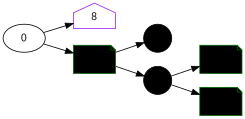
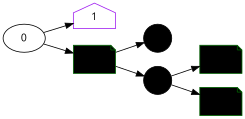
  strict digraph {
    rankdir=LR
    fontname=Ubuntu
    node [shape=note color=black fontname=Ubuntu fillcolor=black style=filled]
    edge [fontname=Ubuntu]
    0 [shape=ellipse fillcolor="" style=""]
-   1 [shape=house color=purple label=8 fillcolor="" style=""]
+   1 [shape=house color=purple fillcolor="" style=""]
    2 [color=darkgreen]
    3 [shape=circle]
    4 [shape=circle]
    5 [color=darkgreen]
    6 [color=darkgreen]
    0 -> 1
    0 -> 2
    2 -> 3
    2 -> 4
    4 -> 5
    4 -> 6
  }
